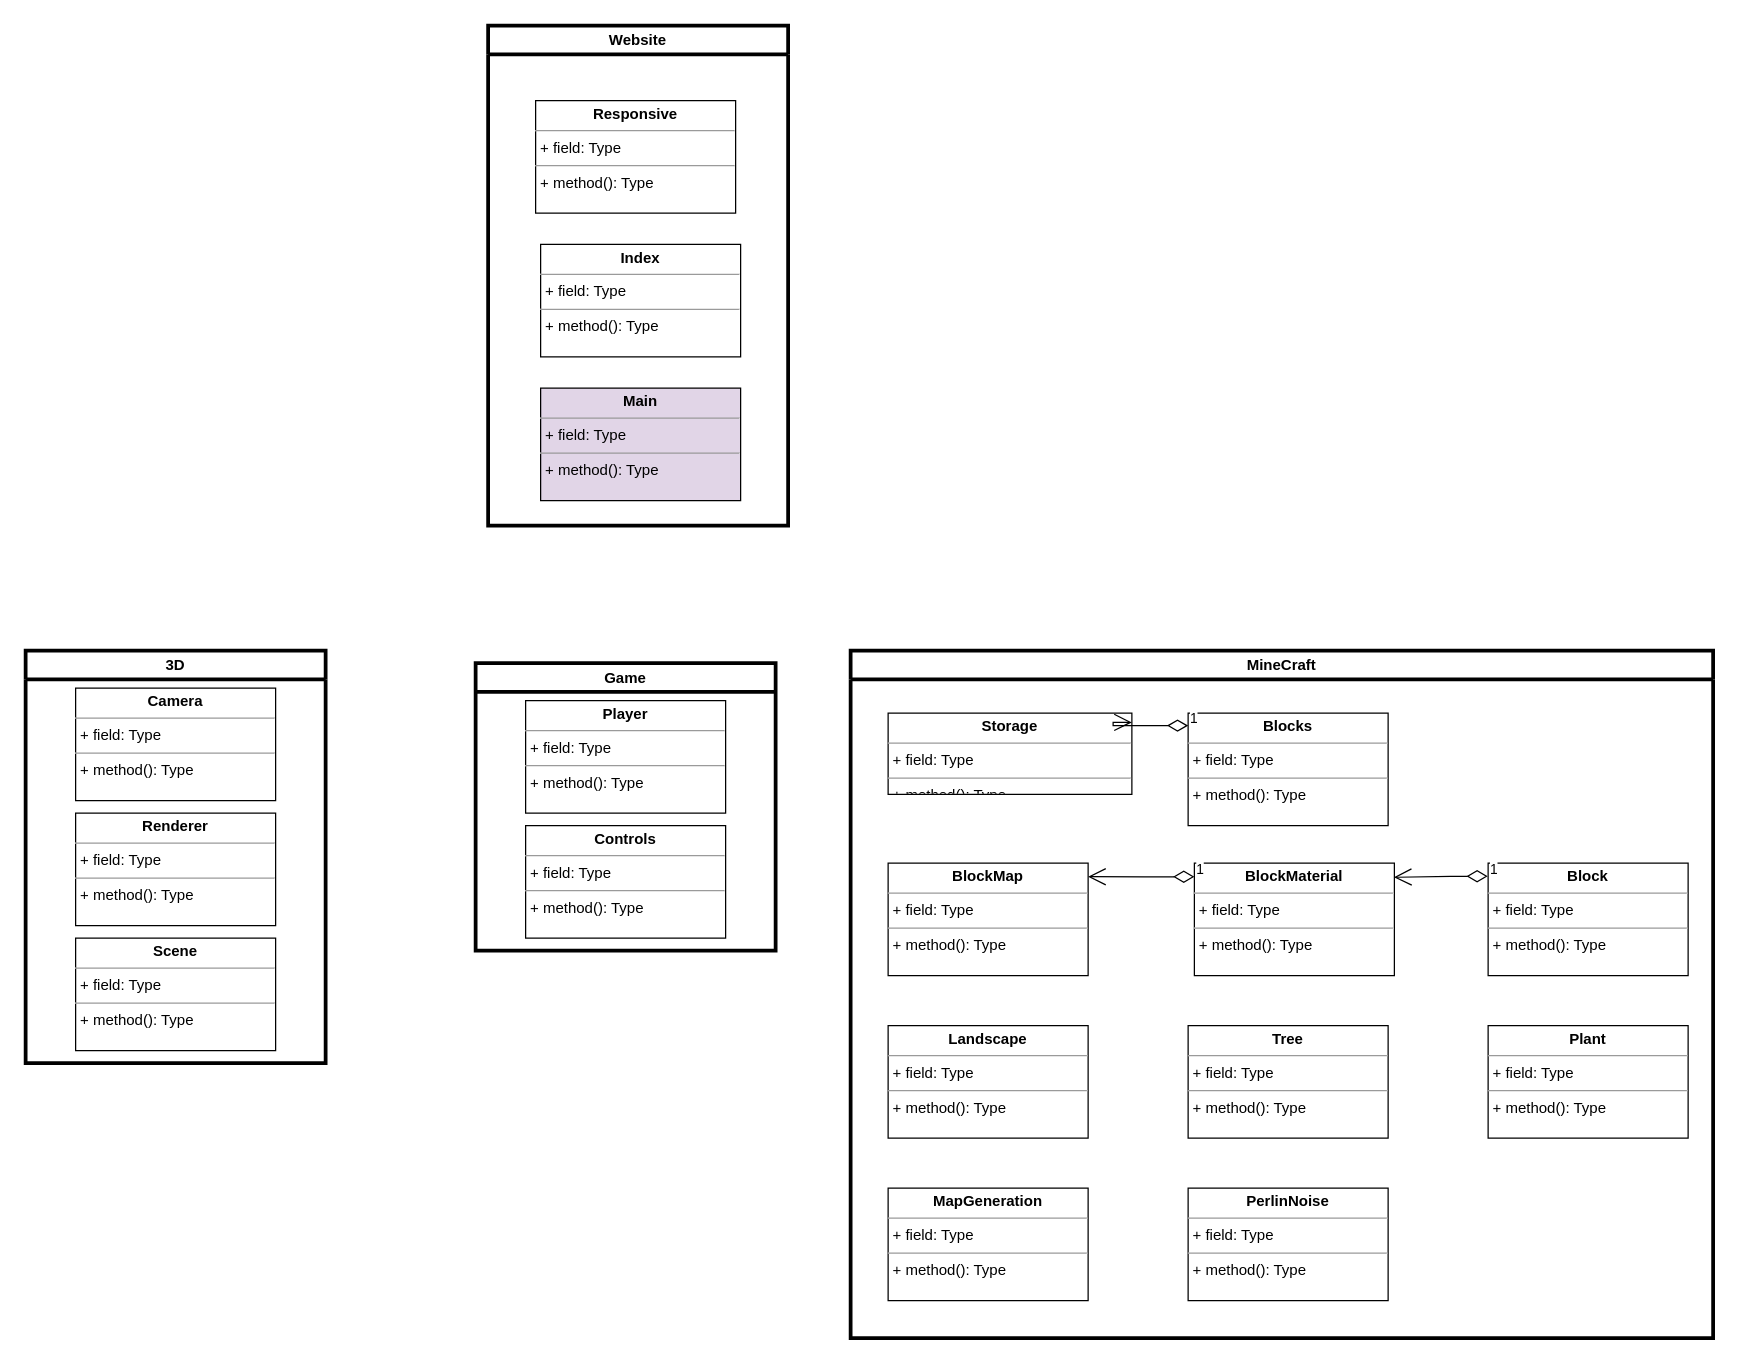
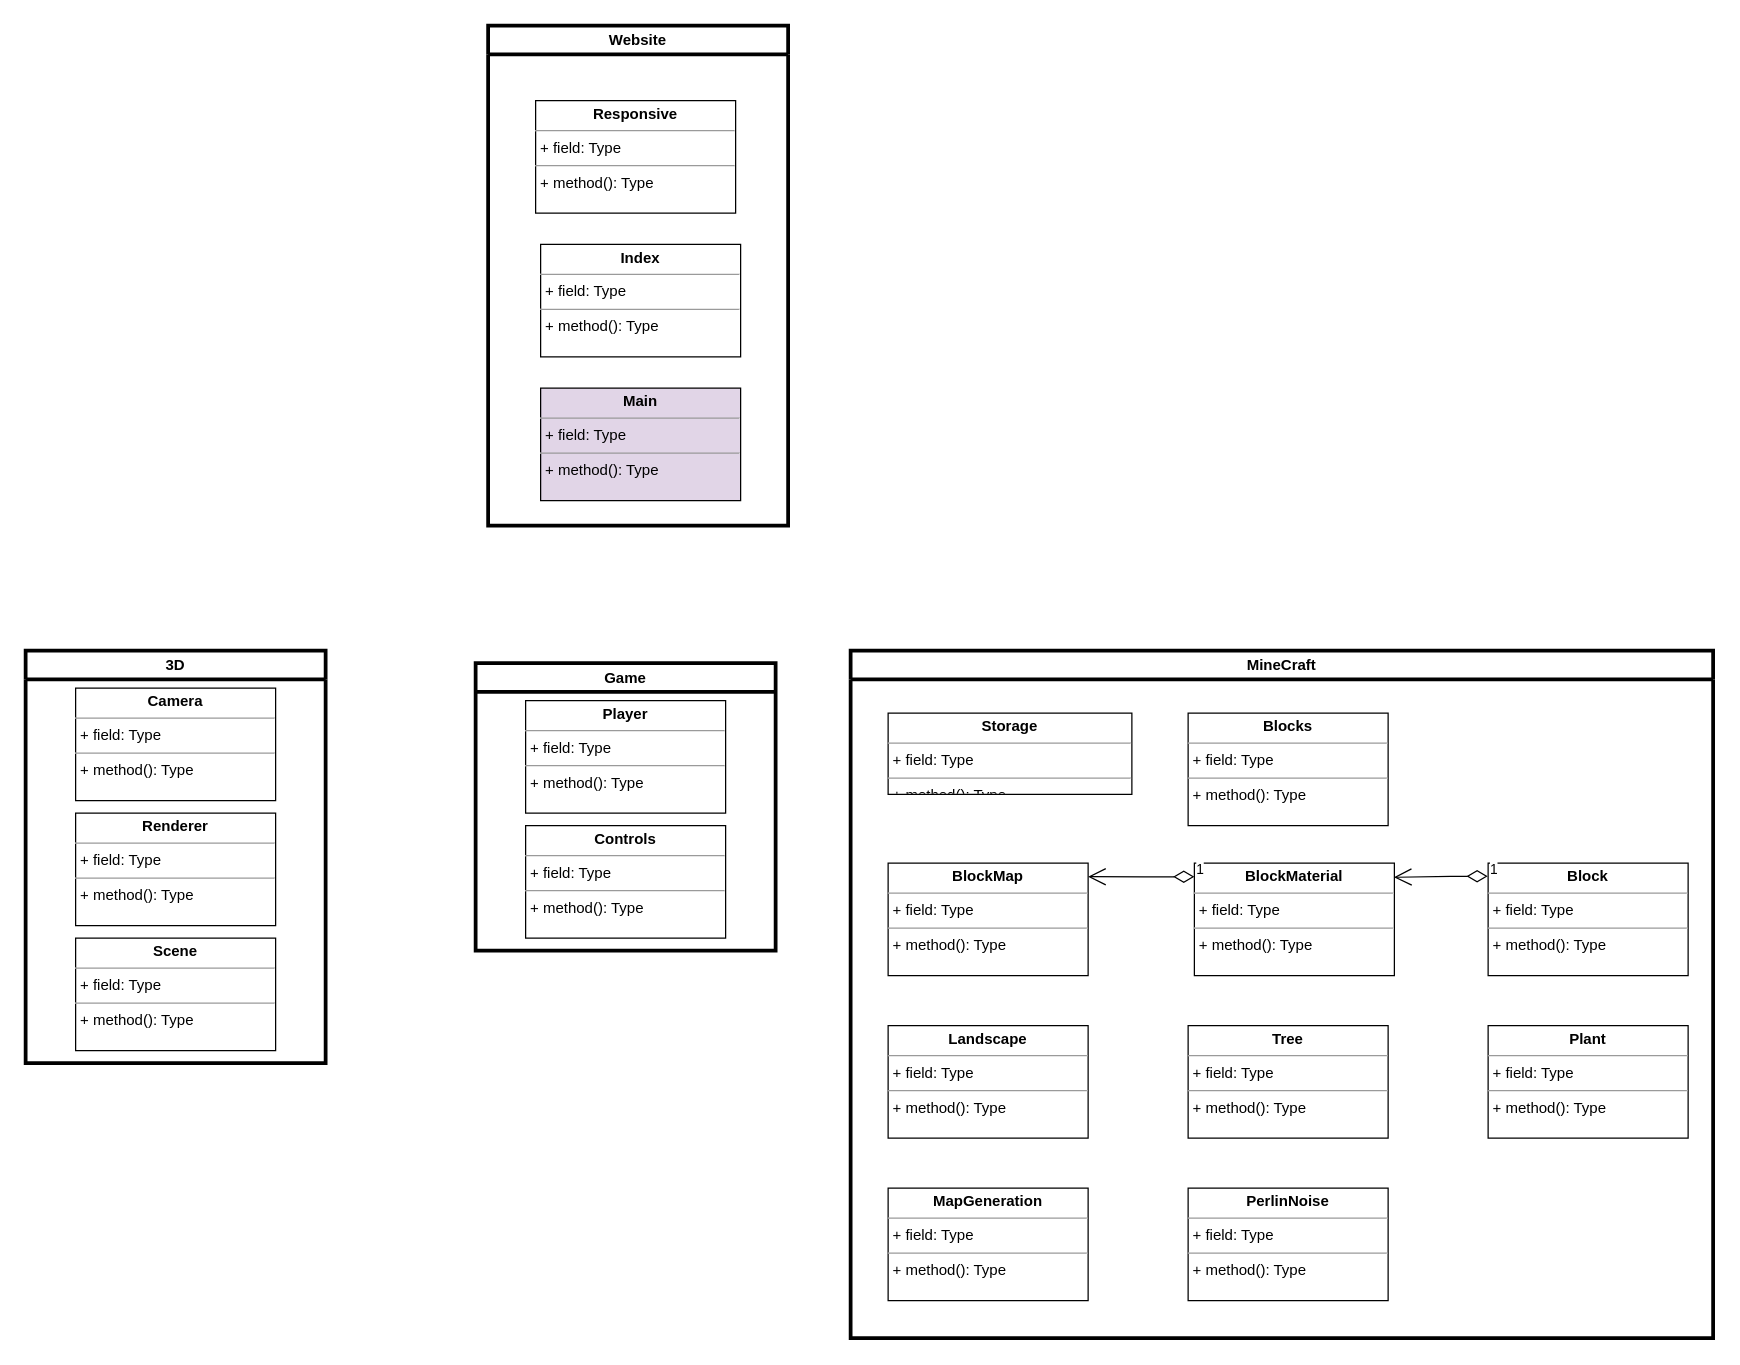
  <mxCell id="0" />
  <mxCell id="1" parent="0" />
  <mxCell id="2" value="3D" style="swimlane;whiteSpace=wrap;html=1;strokeWidth=3;" vertex="1" parent="1"><mxGeometry x="20" y="520" width="240" height="330" as="geometry" /></mxCell>
  <mxCell id="3" value="&lt;p style=&quot;margin:0px;margin-top:4px;text-align:center;&quot;&gt;&lt;b&gt;Camera&lt;/b&gt;&lt;/p&gt;&lt;hr size=&quot;1&quot;&gt;&lt;p style=&quot;margin:0px;margin-left:4px;&quot;&gt;+ field: Type&lt;/p&gt;&lt;hr size=&quot;1&quot;&gt;&lt;p style=&quot;margin:0px;margin-left:4px;&quot;&gt;+ method(): Type&lt;/p&gt;" style="verticalAlign=top;align=left;overflow=fill;fontSize=12;fontFamily=Helvetica;html=1;" vertex="1" parent="2"><mxGeometry x="40" y="30" width="160" height="90" as="geometry" /></mxCell>
  <mxCell id="4" value="&lt;p style=&quot;margin:0px;margin-top:4px;text-align:center;&quot;&gt;&lt;b&gt;Renderer&lt;/b&gt;&lt;/p&gt;&lt;hr size=&quot;1&quot;&gt;&lt;p style=&quot;margin:0px;margin-left:4px;&quot;&gt;+ field: Type&lt;/p&gt;&lt;hr size=&quot;1&quot;&gt;&lt;p style=&quot;margin:0px;margin-left:4px;&quot;&gt;+ method(): Type&lt;/p&gt;" style="verticalAlign=top;align=left;overflow=fill;fontSize=12;fontFamily=Helvetica;html=1;" vertex="1" parent="2"><mxGeometry x="40" y="130" width="160" height="90" as="geometry" /></mxCell>
  <mxCell id="5" value="&lt;p style=&quot;margin:0px;margin-top:4px;text-align:center;&quot;&gt;&lt;b&gt;Scene&lt;/b&gt;&lt;/p&gt;&lt;hr size=&quot;1&quot;&gt;&lt;p style=&quot;margin:0px;margin-left:4px;&quot;&gt;+ field: Type&lt;/p&gt;&lt;hr size=&quot;1&quot;&gt;&lt;p style=&quot;margin:0px;margin-left:4px;&quot;&gt;+ method(): Type&lt;/p&gt;" style="verticalAlign=top;align=left;overflow=fill;fontSize=12;fontFamily=Helvetica;html=1;" vertex="1" parent="2"><mxGeometry x="40" y="230" width="160" height="90" as="geometry" /></mxCell>
  <mxCell id="6" value="MineCraft" style="swimlane;whiteSpace=wrap;html=1;strokeWidth=3;" vertex="1" parent="1"><mxGeometry x="680" y="520" width="690" height="550" as="geometry" /></mxCell>
  <mxCell id="7" value="&lt;p style=&quot;margin:0px;margin-top:4px;text-align:center;&quot;&gt;&lt;b&gt;MapGeneration&lt;/b&gt;&lt;/p&gt;&lt;hr size=&quot;1&quot;&gt;&lt;p style=&quot;margin:0px;margin-left:4px;&quot;&gt;+ field: Type&lt;/p&gt;&lt;hr size=&quot;1&quot;&gt;&lt;p style=&quot;margin:0px;margin-left:4px;&quot;&gt;+ method(): Type&lt;/p&gt;" style="verticalAlign=top;align=left;overflow=fill;fontSize=12;fontFamily=Helvetica;html=1;" vertex="1" parent="6"><mxGeometry x="30" y="430" width="160" height="90" as="geometry" /></mxCell>
  <mxCell id="8" value="&lt;p style=&quot;margin:0px;margin-top:4px;text-align:center;&quot;&gt;&lt;b&gt;Storage&lt;/b&gt;&lt;/p&gt;&lt;hr size=&quot;1&quot;&gt;&lt;p style=&quot;margin:0px;margin-left:4px;&quot;&gt;+ field: Type&lt;/p&gt;&lt;hr size=&quot;1&quot;&gt;&lt;p style=&quot;margin:0px;margin-left:4px;&quot;&gt;+ method(): Type&lt;/p&gt;" style="verticalAlign=top;align=left;overflow=fill;fontSize=12;fontFamily=Helvetica;html=1;" vertex="1" parent="6"><mxGeometry x="30" y="50" width="195" height="65" as="geometry" /></mxCell>
  <mxCell id="9" value="&lt;p style=&quot;margin:0px;margin-top:4px;text-align:center;&quot;&gt;&lt;b&gt;PerlinNoise&lt;/b&gt;&lt;/p&gt;&lt;hr size=&quot;1&quot;&gt;&lt;p style=&quot;margin:0px;margin-left:4px;&quot;&gt;+ field: Type&lt;/p&gt;&lt;hr size=&quot;1&quot;&gt;&lt;p style=&quot;margin:0px;margin-left:4px;&quot;&gt;+ method(): Type&lt;/p&gt;" style="verticalAlign=top;align=left;overflow=fill;fontSize=12;fontFamily=Helvetica;html=1;" vertex="1" parent="6"><mxGeometry x="270" y="430" width="160" height="90" as="geometry" /></mxCell>
  <mxCell id="10" value="&lt;p style=&quot;margin:0px;margin-top:4px;text-align:center;&quot;&gt;&lt;b&gt;Plant&lt;/b&gt;&lt;/p&gt;&lt;hr size=&quot;1&quot;&gt;&lt;p style=&quot;margin:0px;margin-left:4px;&quot;&gt;+ field: Type&lt;/p&gt;&lt;hr size=&quot;1&quot;&gt;&lt;p style=&quot;margin:0px;margin-left:4px;&quot;&gt;+ method(): Type&lt;/p&gt;" style="verticalAlign=top;align=left;overflow=fill;fontSize=12;fontFamily=Helvetica;html=1;" vertex="1" parent="6"><mxGeometry x="510" y="300" width="160" height="90" as="geometry" /></mxCell>
  <mxCell id="11" value="&lt;p style=&quot;margin:0px;margin-top:4px;text-align:center;&quot;&gt;&lt;b&gt;BlockMap&lt;/b&gt;&lt;/p&gt;&lt;hr size=&quot;1&quot;&gt;&lt;p style=&quot;margin:0px;margin-left:4px;&quot;&gt;+ field: Type&lt;/p&gt;&lt;hr size=&quot;1&quot;&gt;&lt;p style=&quot;margin:0px;margin-left:4px;&quot;&gt;+ method(): Type&lt;/p&gt;" style="verticalAlign=top;align=left;overflow=fill;fontSize=12;fontFamily=Helvetica;html=1;" vertex="1" parent="6"><mxGeometry x="30" y="170" width="160" height="90" as="geometry" /></mxCell>
  <mxCell id="12" value="&lt;p style=&quot;margin:0px;margin-top:4px;text-align:center;&quot;&gt;&lt;b&gt;Landscape&lt;/b&gt;&lt;/p&gt;&lt;hr size=&quot;1&quot;&gt;&lt;p style=&quot;margin:0px;margin-left:4px;&quot;&gt;+ field: Type&lt;/p&gt;&lt;hr size=&quot;1&quot;&gt;&lt;p style=&quot;margin:0px;margin-left:4px;&quot;&gt;+ method(): Type&lt;/p&gt;" style="verticalAlign=top;align=left;overflow=fill;fontSize=12;fontFamily=Helvetica;html=1;" vertex="1" parent="6"><mxGeometry x="30" y="300" width="160" height="90" as="geometry" /></mxCell>
  <mxCell id="13" value="&lt;p style=&quot;margin:0px;margin-top:4px;text-align:center;&quot;&gt;&lt;b&gt;Blocks&lt;/b&gt;&lt;/p&gt;&lt;hr size=&quot;1&quot;&gt;&lt;p style=&quot;margin:0px;margin-left:4px;&quot;&gt;+ field: Type&lt;/p&gt;&lt;hr size=&quot;1&quot;&gt;&lt;p style=&quot;margin:0px;margin-left:4px;&quot;&gt;+ method(): Type&lt;/p&gt;" style="verticalAlign=top;align=left;overflow=fill;fontSize=12;fontFamily=Helvetica;html=1;" vertex="1" parent="6"><mxGeometry x="270" y="50" width="160" height="90" as="geometry" /></mxCell>
  <mxCell id="14" value="&lt;p style=&quot;margin:0px;margin-top:4px;text-align:center;&quot;&gt;&lt;b&gt;Tree&lt;/b&gt;&lt;/p&gt;&lt;hr size=&quot;1&quot;&gt;&lt;p style=&quot;margin:0px;margin-left:4px;&quot;&gt;+ field: Type&lt;/p&gt;&lt;hr size=&quot;1&quot;&gt;&lt;p style=&quot;margin:0px;margin-left:4px;&quot;&gt;+ method(): Type&lt;/p&gt;" style="verticalAlign=top;align=left;overflow=fill;fontSize=12;fontFamily=Helvetica;html=1;" vertex="1" parent="6"><mxGeometry x="270" y="300" width="160" height="90" as="geometry" /></mxCell>
  <mxCell id="15" value="&lt;p style=&quot;margin:0px;margin-top:4px;text-align:center;&quot;&gt;&lt;b&gt;BlockMaterial&lt;/b&gt;&lt;/p&gt;&lt;hr size=&quot;1&quot;&gt;&lt;p style=&quot;margin:0px;margin-left:4px;&quot;&gt;+ field: Type&lt;/p&gt;&lt;hr size=&quot;1&quot;&gt;&lt;p style=&quot;margin:0px;margin-left:4px;&quot;&gt;+ method(): Type&lt;/p&gt;" style="verticalAlign=top;align=left;overflow=fill;fontSize=12;fontFamily=Helvetica;html=1;" vertex="1" parent="6"><mxGeometry x="275" y="170" width="160" height="90" as="geometry" /></mxCell>
  <mxCell id="16" value="&lt;p style=&quot;margin:0px;margin-top:4px;text-align:center;&quot;&gt;&lt;b&gt;Block&lt;/b&gt;&lt;/p&gt;&lt;hr size=&quot;1&quot;&gt;&lt;p style=&quot;margin:0px;margin-left:4px;&quot;&gt;+ field: Type&lt;/p&gt;&lt;hr size=&quot;1&quot;&gt;&lt;p style=&quot;margin:0px;margin-left:4px;&quot;&gt;+ method(): Type&lt;/p&gt;" style="verticalAlign=top;align=left;overflow=fill;fontSize=12;fontFamily=Helvetica;html=1;" vertex="1" parent="6"><mxGeometry x="510" y="170" width="160" height="90" as="geometry" /></mxCell>
  <mxCell id="17" value="1" style="endArrow=open;html=1;endSize=12;startArrow=diamondThin;startSize=14;startFill=0;edgeStyle=orthogonalEdgeStyle;align=left;verticalAlign=bottom;rounded=0;entryX=0.998;entryY=0.126;entryDx=0;entryDy=0;exitX=-0.002;exitY=0.117;exitDx=0;exitDy=0;exitPerimeter=0;entryPerimeter=0;" edge="1" parent="6" source="16" target="15"><mxGeometry x="-1" y="3" relative="1" as="geometry"><mxPoint x="440" y="180" as="sourcePoint" /><mxPoint x="500" y="180" as="targetPoint" /><Array as="points"><mxPoint x="480" y="181" /><mxPoint x="470" y="181" /></Array></mxGeometry></mxCell>
  <mxCell id="18" value="1" style="endArrow=open;html=1;endSize=12;startArrow=diamondThin;startSize=14;startFill=0;edgeStyle=orthogonalEdgeStyle;align=left;verticalAlign=bottom;rounded=0;entryX=0.998;entryY=0.126;entryDx=0;entryDy=0;entryPerimeter=0;" edge="1" parent="6" source="15"><mxGeometry x="-1" y="3" relative="1" as="geometry"><mxPoint x="265.0" y="180.04" as="sourcePoint" /><mxPoint x="190.0" y="180.85" as="targetPoint" /><Array as="points"><mxPoint x="235" y="180" /></Array></mxGeometry></mxCell>
- <mxCell id="19" value="1" style="endArrow=open;html=1;endSize=12;startArrow=diamondThin;startSize=14;startFill=0;edgeStyle=orthogonalEdgeStyle;align=left;verticalAlign=bottom;rounded=0;exitX=0;exitY=0.111;exitDx=0;exitDy=0;exitPerimeter=0;entryX=1;entryY=0.114;entryDx=0;entryDy=0;entryPerimeter=0;" edge="1" parent="6" source="13" target="8"><mxGeometry x="-1" y="3" relative="1" as="geometry"><mxPoint x="250" y="60" as="sourcePoint" /><mxPoint x="210" y="60" as="targetPoint" /><Array as="points"><mxPoint x="210" y="60" /></Array></mxGeometry></mxCell>
  <mxCell id="20" value="Game" style="swimlane;whiteSpace=wrap;html=1;strokeWidth=3;" vertex="1" parent="1"><mxGeometry x="380" y="530" width="240" height="230" as="geometry" /></mxCell>
  <mxCell id="21" value="&lt;p style=&quot;margin:0px;margin-top:4px;text-align:center;&quot;&gt;&lt;b&gt;Player&lt;/b&gt;&lt;/p&gt;&lt;hr size=&quot;1&quot;&gt;&lt;p style=&quot;margin:0px;margin-left:4px;&quot;&gt;+ field: Type&lt;/p&gt;&lt;hr size=&quot;1&quot;&gt;&lt;p style=&quot;margin:0px;margin-left:4px;&quot;&gt;+ method(): Type&lt;/p&gt;" style="verticalAlign=top;align=left;overflow=fill;fontSize=12;fontFamily=Helvetica;html=1;" vertex="1" parent="20"><mxGeometry x="40" y="30" width="160" height="90" as="geometry" /></mxCell>
  <mxCell id="22" value="&lt;p style=&quot;margin:0px;margin-top:4px;text-align:center;&quot;&gt;&lt;b&gt;Controls&lt;/b&gt;&lt;/p&gt;&lt;hr size=&quot;1&quot;&gt;&lt;p style=&quot;margin:0px;margin-left:4px;&quot;&gt;+ field: Type&lt;/p&gt;&lt;hr size=&quot;1&quot;&gt;&lt;p style=&quot;margin:0px;margin-left:4px;&quot;&gt;+ method(): Type&lt;/p&gt;" style="verticalAlign=top;align=left;overflow=fill;fontSize=12;fontFamily=Helvetica;html=1;" vertex="1" parent="20"><mxGeometry x="40" y="130" width="160" height="90" as="geometry" /></mxCell>
  <mxCell id="23" value="Website" style="swimlane;whiteSpace=wrap;html=1;strokeWidth=3;" vertex="1" parent="1"><mxGeometry x="390" y="20" width="240" height="400" as="geometry" /></mxCell>
  <mxCell id="24" value="&lt;p style=&quot;margin:0px;margin-top:4px;text-align:center;&quot;&gt;&lt;b&gt;Index&lt;/b&gt;&lt;/p&gt;&lt;hr size=&quot;1&quot;&gt;&lt;p style=&quot;margin:0px;margin-left:4px;&quot;&gt;+ field: Type&lt;/p&gt;&lt;hr size=&quot;1&quot;&gt;&lt;p style=&quot;margin:0px;margin-left:4px;&quot;&gt;+ method(): Type&lt;/p&gt;" style="verticalAlign=top;align=left;overflow=fill;fontSize=12;fontFamily=Helvetica;html=1;" vertex="1" parent="23"><mxGeometry x="42" y="175" width="160" height="90" as="geometry" /></mxCell>
  <mxCell id="25" value="&lt;p style=&quot;margin:0px;margin-top:4px;text-align:center;&quot;&gt;&lt;b&gt;Main&lt;/b&gt;&lt;/p&gt;&lt;hr size=&quot;1&quot;&gt;&lt;p style=&quot;margin:0px;margin-left:4px;&quot;&gt;+ field: Type&lt;/p&gt;&lt;hr size=&quot;1&quot;&gt;&lt;p style=&quot;margin:0px;margin-left:4px;&quot;&gt;+ method(): Type&lt;/p&gt;" style="verticalAlign=top;align=left;overflow=fill;fontSize=12;fontFamily=Helvetica;html=1;fillColor=#e1d5e7;" vertex="1" parent="23"><mxGeometry x="42" y="290" width="160" height="90" as="geometry" /></mxCell>
  <mxCell id="26" value="&lt;p style=&quot;margin:0px;margin-top:4px;text-align:center;&quot;&gt;&lt;b&gt;Responsive&lt;/b&gt;&lt;/p&gt;&lt;hr size=&quot;1&quot;&gt;&lt;p style=&quot;margin:0px;margin-left:4px;&quot;&gt;+ field: Type&lt;/p&gt;&lt;hr size=&quot;1&quot;&gt;&lt;p style=&quot;margin:0px;margin-left:4px;&quot;&gt;+ method(): Type&lt;/p&gt;" style="verticalAlign=top;align=left;overflow=fill;fontSize=12;fontFamily=Helvetica;html=1;" vertex="1" parent="23"><mxGeometry x="38" y="60" width="160" height="90" as="geometry" /></mxCell>
